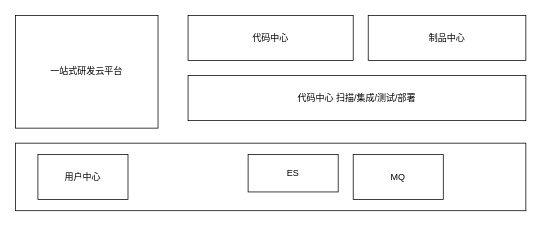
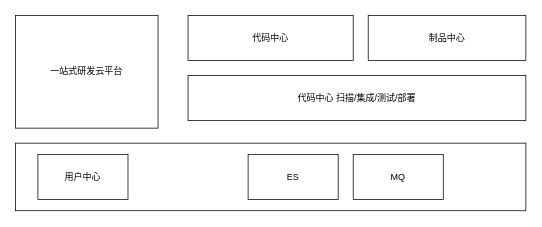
  <mxCell id="0" />
  <mxCell id="1" parent="0" />
  <mxCell id="2" value="一站式研发云平台" style="rounded=0;whiteSpace=wrap;html=1;" vertex="1" parent="1"><mxGeometry x="20" y="20" width="190" height="150" as="geometry" /></mxCell>
  <mxCell id="3" value="代码中心" style="rounded=0;whiteSpace=wrap;html=1;" vertex="1" parent="1"><mxGeometry x="250" y="20" width="220" height="60" as="geometry" /></mxCell>
  <mxCell id="4" value="制品中心" style="rounded=0;whiteSpace=wrap;html=1;" vertex="1" parent="1"><mxGeometry x="490" y="20" width="210" height="60" as="geometry" /></mxCell>
  <mxCell id="5" value="代码中心 扫描/集成/测试/部署" style="rounded=0;whiteSpace=wrap;html=1;" vertex="1" parent="1"><mxGeometry x="250" y="100" width="450" height="60" as="geometry" /></mxCell>
  <mxCell id="6" value="" style="rounded=0;whiteSpace=wrap;html=1;" vertex="1" parent="1"><mxGeometry x="20" y="190" width="680" height="90" as="geometry" /></mxCell>
  <mxCell id="7" value="用户中心" style="rounded=0;whiteSpace=wrap;html=1;" vertex="1" parent="1"><mxGeometry x="50" y="205" width="120" height="60" as="geometry" /></mxCell>
- <mxCell id="8" value="ES" style="rounded=0;whiteSpace=wrap;html=1;" vertex="1" parent="1"><mxGeometry x="330" y="205" width="120" height="50" as="geometry" /></mxCell>
+ <mxCell id="8" value="ES" style="rounded=0;whiteSpace=wrap;html=1;" vertex="1" parent="1"><mxGeometry x="330" y="205" width="120" height="60" as="geometry" /></mxCell>
  <mxCell id="9" value="MQ" style="rounded=0;whiteSpace=wrap;html=1;" vertex="1" parent="1"><mxGeometry x="470" y="205" width="120" height="60" as="geometry" /></mxCell>
